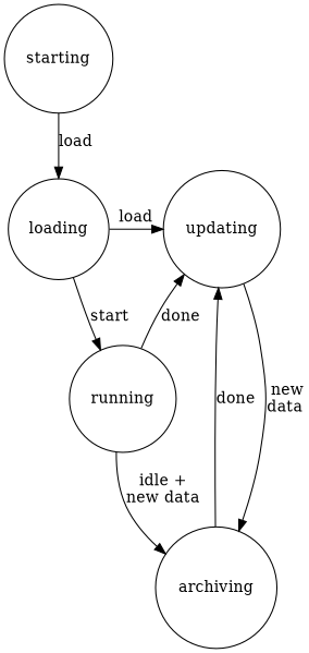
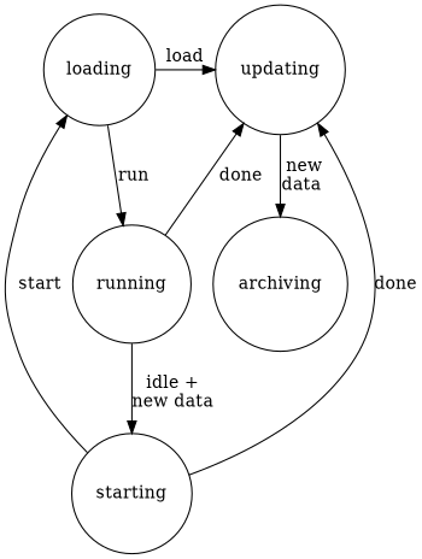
  digraph {
    fontname="DejaVu Serif"
    rankdir=TB
    node [fontname="DejaVu Serif" shape=circle]
    edge [after=load dest=loading fontname="DejaVu Serif" source=updating trigger=archiving_trigger]
    loading
    updating
    running
    archiving
    starting
    subgraph sub_1 {
      rank=same
      loading
      updating
    }
    loading -> updating [before=reset label=load trigger=loading_trigger]
-   loading -> running [before=navel_gaze dest=running label=start source=loading trigger=running_trigger after=""]
+   loading -> running [before=navel_gaze dest=running label=run source=loading trigger=running_trigger after=""]
    updating -> archiving [after=archive before=save_prior_state dest=archiving label=" new\ndata"]
    running -> updating [after=reload dest=updating label=done source=running trigger=update_trigger]
-   running -> archiving [after=archive before=save_prior_state dest=archiving label="idle +\nnew data" source=running]
-   archiving -> updating [after=loading_trigger dest=updating label=done source=archiving trigger=updating_trigger]
-   starting -> loading [before=start label=load source=starting trigger=starting_trigger]
+   running -> starting [after=archive before=save_prior_state dest=archiving label="idle +\nnew data" source=running]
+   starting -> updating [after=loading_trigger dest=updating label=done source=archiving trigger=updating_trigger]
+   starting -> loading [before=start label=start source=starting trigger=starting_trigger]
  }
